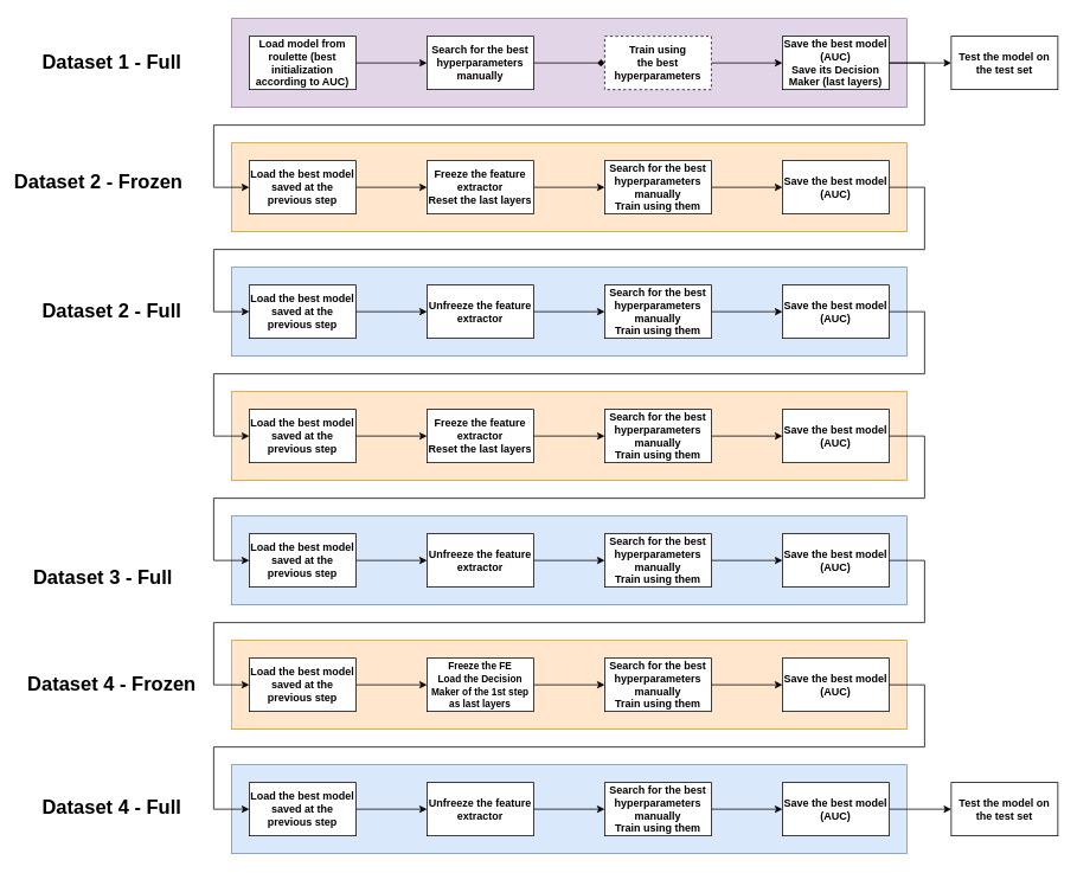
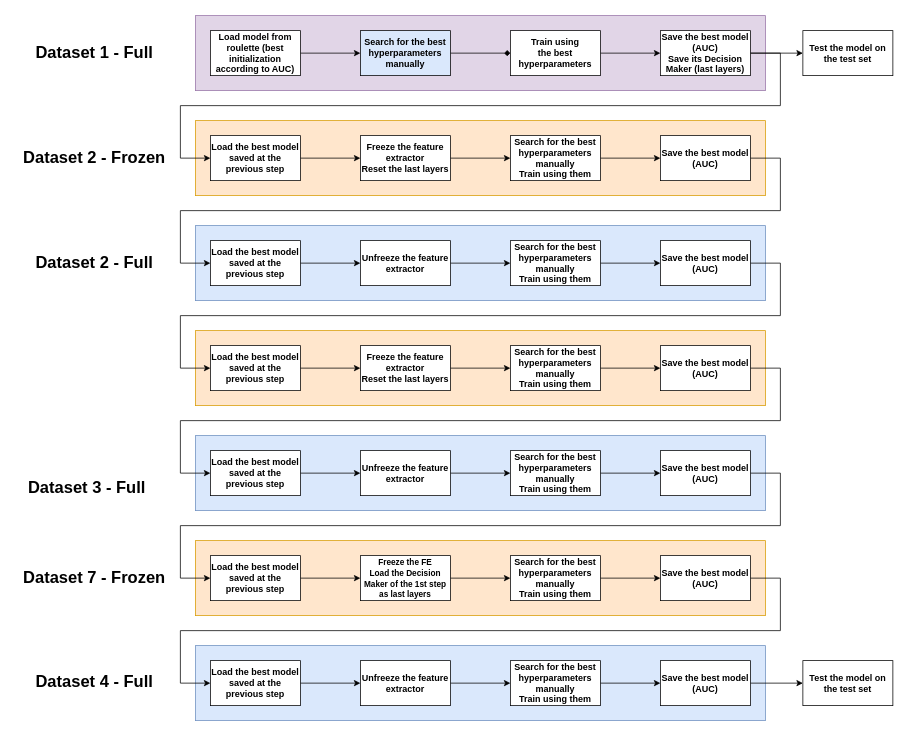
  <mxCell id="0" />
  <mxCell id="1" parent="0" />
  <mxCell id="2" value="" style="rounded=0;whiteSpace=wrap;html=1;fillColor=#ffe6cc;strokeColor=#d79b00;" parent="1" vertex="1"><mxGeometry y="160" width="760" height="100" as="geometry" x="260" /></mxCell>
  <mxCell id="3" value="" style="rounded=0;whiteSpace=wrap;html=1;fillColor=#ffe6cc;strokeColor=#d79b00;" parent="1" vertex="1"><mxGeometry y="720" width="760" height="100" as="geometry" x="260" /></mxCell>
  <mxCell id="4" value="" style="rounded=0;whiteSpace=wrap;html=1;fillColor=#ffe6cc;strokeColor=#d79b00;" parent="1" vertex="1"><mxGeometry y="440" width="760" height="100" as="geometry" x="260" /></mxCell>
  <mxCell id="5" value="" style="rounded=0;whiteSpace=wrap;html=1;fillColor=#dae8fc;strokeColor=#6c8ebf;" parent="1" vertex="1"><mxGeometry y="300" width="760" height="100" as="geometry" x="260" /></mxCell>
  <mxCell id="6" style="edgeStyle=orthogonalEdgeStyle;rounded=0;orthogonalLoop=1;jettySize=auto;html=1;exitX=1;exitY=0.5;exitDx=0;exitDy=0;entryX=0;entryY=0.5;entryDx=0;entryDy=0;" parent="1" source="23" target="25" edge="1"><mxGeometry relative="1" as="geometry"><Array as="points"><mxPoint x="1040" y="210" /><mxPoint x="1040" y="280" /><mxPoint x="240" y="280" /><mxPoint x="240" y="350" /></Array></mxGeometry></mxCell>
  <mxCell id="7" value="" style="rounded=0;whiteSpace=wrap;html=1;fillColor=#e1d5e7;strokeColor=#9673a6;" parent="1" vertex="1"><mxGeometry width="760" height="100" as="geometry" x="260" y="20" /></mxCell>
  <mxCell id="8" value="" style="edgeStyle=orthogonalEdgeStyle;rounded=0;orthogonalLoop=1;jettySize=auto;html=1;" parent="1" source="9" target="11" edge="1"><mxGeometry relative="1" as="geometry" /></mxCell>
  <mxCell id="9" value="Load model from roulette (best initialization according to AUC)" style="rounded=0;whiteSpace=wrap;html=1;fontStyle=1" parent="1" vertex="1"><mxGeometry x="280" y="40" width="120" height="60" as="geometry" /></mxCell>
  <mxCell id="10" value="" style="edgeStyle=orthogonalEdgeStyle;rounded=0;orthogonalLoop=1;jettySize=auto;html=1;endArrow=diamond;" parent="1" source="11" target="13" edge="1"><mxGeometry relative="1" as="geometry" /></mxCell>
- <mxCell id="11" value="Search for the best hyperparameters manually" style="rounded=0;whiteSpace=wrap;html=1;fontStyle=1" parent="1" vertex="1"><mxGeometry x="480" y="40" width="120" height="60" as="geometry" /></mxCell>
+ <mxCell id="11" value="Search for the best hyperparameters manually" style="rounded=0;whiteSpace=wrap;html=1;fontStyle=1;fillColor=#dae8fc;" parent="1" vertex="1"><mxGeometry x="480" y="40" width="120" height="60" as="geometry" /></mxCell>
  <mxCell id="12" value="" style="edgeStyle=orthogonalEdgeStyle;rounded=0;orthogonalLoop=1;jettySize=auto;html=1;" parent="1" source="13" target="16" edge="1"><mxGeometry relative="1" as="geometry" /></mxCell>
- <mxCell id="13" value="Train using&lt;br&gt;the best hyperparameters" style="rounded=0;whiteSpace=wrap;html=1;fontStyle=1;dashed=1;" parent="1" vertex="1"><mxGeometry x="680" y="40" width="120" height="60" as="geometry" /></mxCell>
+ <mxCell id="13" value="Train using&lt;br&gt;the best hyperparameters" style="rounded=0;whiteSpace=wrap;html=1;fontStyle=1" parent="1" vertex="1"><mxGeometry x="680" y="40" width="120" height="60" as="geometry" /></mxCell>
  <mxCell id="14" style="edgeStyle=orthogonalEdgeStyle;rounded=0;orthogonalLoop=1;jettySize=auto;html=1;exitX=1;exitY=0.5;exitDx=0;exitDy=0;entryX=0;entryY=0.5;entryDx=0;entryDy=0;" parent="1" source="16" target="18" edge="1"><mxGeometry relative="1" as="geometry"><Array as="points"><mxPoint x="1040" y="70" /><mxPoint x="1040" y="140" /><mxPoint x="240" y="140" /><mxPoint x="240" y="210" /></Array></mxGeometry></mxCell>
  <mxCell id="15" style="edgeStyle=orthogonalEdgeStyle;rounded=0;orthogonalLoop=1;jettySize=auto;html=1;exitX=1;exitY=0.5;exitDx=0;exitDy=0;entryX=0;entryY=0.5;entryDx=0;entryDy=0;" parent="1" source="16" target="73" edge="1"><mxGeometry relative="1" as="geometry" /></mxCell>
  <mxCell id="16" value="Save the best model&lt;br style=&quot;font-size: 4px&quot;&gt;(AUC)&lt;br&gt;Save its Decision Maker (last layers)" style="rounded=0;whiteSpace=wrap;html=1;fontStyle=1" parent="1" vertex="1"><mxGeometry x="880" y="40" width="120" height="60" as="geometry" /></mxCell>
  <mxCell id="17" value="" style="edgeStyle=orthogonalEdgeStyle;rounded=0;orthogonalLoop=1;jettySize=auto;html=1;" parent="1" source="18" target="20" edge="1"><mxGeometry relative="1" as="geometry" /></mxCell>
  <mxCell id="18" value="Load the best model saved at the previous step" style="rounded=0;whiteSpace=wrap;html=1;fontStyle=1" parent="1" vertex="1"><mxGeometry x="280" y="180" width="120" height="60" as="geometry" /></mxCell>
  <mxCell id="19" value="" style="edgeStyle=orthogonalEdgeStyle;rounded=0;orthogonalLoop=1;jettySize=auto;html=1;" parent="1" source="20" target="22" edge="1"><mxGeometry relative="1" as="geometry" /></mxCell>
  <mxCell id="20" value="Freeze the feature extractor&lt;br&gt;Reset the last layers" style="rounded=0;whiteSpace=wrap;html=1;fontStyle=1" parent="1" vertex="1"><mxGeometry x="480" y="180" width="120" height="60" as="geometry" /></mxCell>
  <mxCell id="21" value="" style="edgeStyle=orthogonalEdgeStyle;rounded=0;orthogonalLoop=1;jettySize=auto;html=1;" parent="1" source="22" target="23" edge="1"><mxGeometry relative="1" as="geometry" /></mxCell>
  <mxCell id="22" value="Search for the best hyperparameters&lt;br&gt;manually&lt;br&gt;Train using them" style="rounded=0;whiteSpace=wrap;html=1;fontStyle=1" parent="1" vertex="1"><mxGeometry x="680" y="180" width="120" height="60" as="geometry" /></mxCell>
  <mxCell id="23" value="Save the best model&lt;br&gt;(AUC)" style="rounded=0;whiteSpace=wrap;html=1;fontStyle=1" parent="1" vertex="1"><mxGeometry x="880" y="180" width="120" height="60" as="geometry" /></mxCell>
  <mxCell id="24" value="" style="edgeStyle=orthogonalEdgeStyle;rounded=0;orthogonalLoop=1;jettySize=auto;html=1;" parent="1" source="25" target="27" edge="1"><mxGeometry relative="1" as="geometry" /></mxCell>
  <mxCell id="25" value="&lt;span style=&quot;white-space: normal&quot;&gt;Load the best model saved at the previous step&lt;/span&gt;" style="rounded=0;whiteSpace=wrap;html=1;fontStyle=1" parent="1" vertex="1"><mxGeometry x="280" y="320" width="120" height="60" as="geometry" /></mxCell>
  <mxCell id="26" value="" style="edgeStyle=orthogonalEdgeStyle;rounded=0;orthogonalLoop=1;jettySize=auto;html=1;" parent="1" source="27" target="29" edge="1"><mxGeometry relative="1" as="geometry" /></mxCell>
  <mxCell id="27" value="Unfreeze the feature extractor" style="rounded=0;whiteSpace=wrap;html=1;fontStyle=1" parent="1" vertex="1"><mxGeometry x="480" y="320" width="120" height="60" as="geometry" /></mxCell>
  <mxCell id="28" value="" style="edgeStyle=orthogonalEdgeStyle;rounded=0;orthogonalLoop=1;jettySize=auto;html=1;" parent="1" source="29" target="31" edge="1"><mxGeometry relative="1" as="geometry" /></mxCell>
  <mxCell id="29" value="Search for the best hyperparameters&lt;br&gt;manually&lt;br&gt;Train using them" style="rounded=0;whiteSpace=wrap;html=1;fontStyle=1" parent="1" vertex="1"><mxGeometry x="680" y="320" width="120" height="60" as="geometry" /></mxCell>
  <mxCell id="30" style="edgeStyle=orthogonalEdgeStyle;rounded=0;orthogonalLoop=1;jettySize=auto;html=1;exitX=1;exitY=0.5;exitDx=0;exitDy=0;" parent="1" source="31" target="34" edge="1"><mxGeometry relative="1" as="geometry"><Array as="points"><mxPoint x="1040" y="350" /><mxPoint x="1040" y="420" /><mxPoint x="240" y="420" /><mxPoint x="240" y="490" /></Array></mxGeometry></mxCell>
  <mxCell id="31" value="Save the best model&lt;br&gt;(AUC)" style="rounded=0;whiteSpace=wrap;html=1;fontStyle=1" parent="1" vertex="1"><mxGeometry x="880" y="320" width="120" height="60" as="geometry" /></mxCell>
  <mxCell id="32" value="" style="rounded=0;whiteSpace=wrap;html=1;fillColor=#dae8fc;strokeColor=#6c8ebf;" parent="1" vertex="1"><mxGeometry y="580" width="760" height="100" as="geometry" x="260" /></mxCell>
  <mxCell id="33" value="" style="edgeStyle=orthogonalEdgeStyle;rounded=0;orthogonalLoop=1;jettySize=auto;html=1;" parent="1" source="34" target="36" edge="1"><mxGeometry relative="1" as="geometry" /></mxCell>
  <mxCell id="34" value="&lt;span style=&quot;white-space: normal&quot;&gt;Load the best model saved at the previous step&lt;/span&gt;" style="rounded=0;whiteSpace=wrap;html=1;fontStyle=1" parent="1" vertex="1"><mxGeometry x="280" y="460" width="120" height="60" as="geometry" /></mxCell>
  <mxCell id="35" value="" style="edgeStyle=orthogonalEdgeStyle;rounded=0;orthogonalLoop=1;jettySize=auto;html=1;" parent="1" source="36" target="38" edge="1"><mxGeometry relative="1" as="geometry" /></mxCell>
  <mxCell id="36" value="&lt;span style=&quot;white-space: normal&quot;&gt;Freeze the feature extractor&lt;/span&gt;&lt;br style=&quot;white-space: normal&quot;&gt;&lt;span style=&quot;white-space: normal&quot;&gt;Reset the last layers&lt;/span&gt;" style="rounded=0;whiteSpace=wrap;html=1;fontStyle=1" parent="1" vertex="1"><mxGeometry x="480" y="460" width="120" height="60" as="geometry" /></mxCell>
  <mxCell id="37" value="" style="edgeStyle=orthogonalEdgeStyle;rounded=0;orthogonalLoop=1;jettySize=auto;html=1;" parent="1" source="38" target="40" edge="1"><mxGeometry relative="1" as="geometry" /></mxCell>
  <mxCell id="38" value="Search for the best hyperparameters&lt;br&gt;manually&lt;br&gt;Train using them" style="rounded=0;whiteSpace=wrap;html=1;fontStyle=1" parent="1" vertex="1"><mxGeometry x="680" y="460" width="120" height="60" as="geometry" /></mxCell>
  <mxCell id="39" style="edgeStyle=orthogonalEdgeStyle;rounded=0;orthogonalLoop=1;jettySize=auto;html=1;exitX=1;exitY=0.5;exitDx=0;exitDy=0;entryX=0;entryY=0.5;entryDx=0;entryDy=0;" parent="1" source="40" target="42" edge="1"><mxGeometry relative="1" as="geometry"><Array as="points"><mxPoint x="1040" y="490" /><mxPoint x="1040" y="560" /><mxPoint x="240" y="560" /><mxPoint x="240" y="630" /></Array></mxGeometry></mxCell>
  <mxCell id="40" value="Save the best model&lt;br&gt;(AUC)" style="rounded=0;whiteSpace=wrap;html=1;fontStyle=1" parent="1" vertex="1"><mxGeometry x="880" y="460" width="120" height="60" as="geometry" /></mxCell>
  <mxCell id="41" value="" style="edgeStyle=orthogonalEdgeStyle;rounded=0;orthogonalLoop=1;jettySize=auto;html=1;" parent="1" source="42" target="44" edge="1"><mxGeometry relative="1" as="geometry" /></mxCell>
  <mxCell id="42" value="&lt;span style=&quot;white-space: normal&quot;&gt;Load the best model saved at the previous step&lt;/span&gt;" style="rounded=0;whiteSpace=wrap;html=1;fontStyle=1" parent="1" vertex="1"><mxGeometry x="280" y="600" width="120" height="60" as="geometry" /></mxCell>
  <mxCell id="43" value="" style="edgeStyle=orthogonalEdgeStyle;rounded=0;orthogonalLoop=1;jettySize=auto;html=1;" parent="1" source="44" target="46" edge="1"><mxGeometry relative="1" as="geometry" /></mxCell>
  <mxCell id="44" value="Unfreeze the feature extractor" style="rounded=0;whiteSpace=wrap;html=1;fontStyle=1" parent="1" vertex="1"><mxGeometry x="480" y="600" width="120" height="60" as="geometry" /></mxCell>
  <mxCell id="45" value="" style="edgeStyle=orthogonalEdgeStyle;rounded=0;orthogonalLoop=1;jettySize=auto;html=1;" parent="1" source="46" target="48" edge="1"><mxGeometry relative="1" as="geometry" /></mxCell>
  <mxCell id="46" value="Search for the best hyperparameters&lt;br&gt;manually&lt;br&gt;Train using them" style="rounded=0;whiteSpace=wrap;html=1;fontStyle=1" parent="1" vertex="1"><mxGeometry x="680" y="600" width="120" height="60" as="geometry" /></mxCell>
  <mxCell id="47" style="edgeStyle=orthogonalEdgeStyle;rounded=0;orthogonalLoop=1;jettySize=auto;html=1;exitX=1;exitY=0.5;exitDx=0;exitDy=0;entryX=0;entryY=0.5;entryDx=0;entryDy=0;" parent="1" source="48" target="52" edge="1"><mxGeometry relative="1" as="geometry"><Array as="points"><mxPoint x="1040" y="630" /><mxPoint x="1040" y="700" /><mxPoint x="240" y="700" /><mxPoint x="240" y="770" /></Array></mxGeometry></mxCell>
  <mxCell id="48" value="Save the best model&lt;br&gt;(AUC)" style="rounded=0;whiteSpace=wrap;html=1;fontStyle=1" parent="1" vertex="1"><mxGeometry x="880" y="600" width="120" height="60" as="geometry" /></mxCell>
  <mxCell id="49" value="" style="rounded=0;whiteSpace=wrap;html=1;fillColor=#dae8fc;strokeColor=#6c8ebf;" parent="1" vertex="1"><mxGeometry y="860" width="760" height="100" as="geometry" x="260" /></mxCell>
  <mxCell id="50" style="edgeStyle=orthogonalEdgeStyle;rounded=0;orthogonalLoop=1;jettySize=auto;html=1;exitX=1;exitY=0.5;exitDx=0;exitDy=0;entryX=0;entryY=0.5;entryDx=0;entryDy=0;" parent="1" source="57" target="59" edge="1"><mxGeometry relative="1" as="geometry"><Array as="points"><mxPoint x="1040" y="770" /><mxPoint x="1040" y="840" /><mxPoint x="240" y="840" /><mxPoint x="240" y="910" /></Array></mxGeometry></mxCell>
  <mxCell id="51" value="" style="edgeStyle=orthogonalEdgeStyle;rounded=0;orthogonalLoop=1;jettySize=auto;html=1;" parent="1" source="52" target="54" edge="1"><mxGeometry relative="1" as="geometry" /></mxCell>
  <mxCell id="52" value="&lt;span style=&quot;white-space: normal&quot;&gt;Load the best model saved at the previous step&lt;/span&gt;" style="rounded=0;whiteSpace=wrap;html=1;fontStyle=1" parent="1" vertex="1"><mxGeometry x="280" y="740" width="120" height="60" as="geometry" /></mxCell>
  <mxCell id="53" value="" style="edgeStyle=orthogonalEdgeStyle;rounded=0;orthogonalLoop=1;jettySize=auto;html=1;" parent="1" source="54" target="56" edge="1"><mxGeometry relative="1" as="geometry" /></mxCell>
  <mxCell id="54" value="&lt;font style=&quot;font-size: 11px&quot;&gt;&lt;span style=&quot;white-space: normal&quot;&gt;Freeze the FE&lt;br&gt;&lt;/span&gt;&lt;span style=&quot;white-space: normal&quot;&gt;Load the Decision Maker of the 1&lt;font&gt;st&amp;nbsp;&lt;/font&gt;&lt;/span&gt;&lt;span style=&quot;white-space: normal&quot;&gt;step as last layers&lt;/span&gt;&lt;/font&gt;" style="rounded=0;whiteSpace=wrap;html=1;fontStyle=1" parent="1" vertex="1"><mxGeometry x="480" y="740" width="120" height="60" as="geometry" /></mxCell>
  <mxCell id="55" value="" style="edgeStyle=orthogonalEdgeStyle;rounded=0;orthogonalLoop=1;jettySize=auto;html=1;" parent="1" source="56" target="57" edge="1"><mxGeometry relative="1" as="geometry" /></mxCell>
  <mxCell id="56" value="Search for the best hyperparameters&lt;br&gt;manually&lt;br&gt;Train using them" style="rounded=0;whiteSpace=wrap;html=1;fontStyle=1" parent="1" vertex="1"><mxGeometry x="680" y="740" width="120" height="60" as="geometry" /></mxCell>
  <mxCell id="57" value="Save the best model&lt;br&gt;(AUC)" style="rounded=0;whiteSpace=wrap;html=1;fontStyle=1" parent="1" vertex="1"><mxGeometry x="880" y="740" width="120" height="60" as="geometry" /></mxCell>
  <mxCell id="58" value="" style="edgeStyle=orthogonalEdgeStyle;rounded=0;orthogonalLoop=1;jettySize=auto;html=1;" parent="1" source="59" target="61" edge="1"><mxGeometry relative="1" as="geometry" /></mxCell>
  <mxCell id="59" value="&lt;span style=&quot;white-space: normal&quot;&gt;Load the best model saved at the previous step&lt;/span&gt;" style="rounded=0;whiteSpace=wrap;html=1;fontStyle=1" parent="1" vertex="1"><mxGeometry x="280" y="880" width="120" height="60" as="geometry" /></mxCell>
  <mxCell id="60" value="" style="edgeStyle=orthogonalEdgeStyle;rounded=0;orthogonalLoop=1;jettySize=auto;html=1;" parent="1" source="61" target="63" edge="1"><mxGeometry relative="1" as="geometry" /></mxCell>
  <mxCell id="61" value="&lt;span style=&quot;white-space: normal&quot;&gt;Unfreeze the feature extractor&lt;/span&gt;" style="rounded=0;whiteSpace=wrap;html=1;fontStyle=1" parent="1" vertex="1"><mxGeometry x="480" y="880" width="120" height="60" as="geometry" /></mxCell>
  <mxCell id="62" value="" style="edgeStyle=orthogonalEdgeStyle;rounded=0;orthogonalLoop=1;jettySize=auto;html=1;" parent="1" source="63" target="65" edge="1"><mxGeometry relative="1" as="geometry" /></mxCell>
  <mxCell id="63" value="Search for the best hyperparameters&lt;br&gt;manually&lt;br&gt;Train using them" style="rounded=0;whiteSpace=wrap;html=1;fontStyle=1" parent="1" vertex="1"><mxGeometry x="680" y="880" width="120" height="60" as="geometry" /></mxCell>
  <mxCell id="64" value="" style="edgeStyle=orthogonalEdgeStyle;rounded=0;orthogonalLoop=1;jettySize=auto;html=1;" parent="1" source="65" target="66" edge="1"><mxGeometry relative="1" as="geometry" /></mxCell>
  <mxCell id="65" value="Save the best model&lt;br&gt;(AUC)" style="rounded=0;whiteSpace=wrap;html=1;fontStyle=1" parent="1" vertex="1"><mxGeometry x="880" y="880" width="120" height="60" as="geometry" /></mxCell>
  <mxCell id="66" value="Test the model on the test set" style="rounded=0;whiteSpace=wrap;html=1;fontStyle=1" parent="1" vertex="1"><mxGeometry x="1070" y="880" width="120" height="60" as="geometry" /></mxCell>
  <mxCell id="67" value="&lt;font style=&quot;font-size: 22px&quot;&gt;&lt;b&gt;Dataset 1 - Full&lt;/b&gt;&lt;/font&gt;" style="text;html=1;align=center;verticalAlign=middle;resizable=0;points=[];autosize=1;" parent="1" vertex="1"><mxGeometry x="40" y="60" width="170" height="20" as="geometry" /></mxCell>
- <mxCell id="68" value="&lt;font style=&quot;font-size: 22px&quot;&gt;&lt;b&gt;Dataset 2 - Frozen&lt;/b&gt;&lt;/font&gt;" style="text;html=1;align=center;verticalAlign=middle;resizable=0;points=[];autosize=1;" parent="1" vertex="1"><mxGeometry x="5" y="195" width="210" height="20" as="geometry" /></mxCell>
- <mxCell id="69" value="&lt;font style=&quot;font-size: 22px&quot;&gt;&lt;b&gt;Dataset 4 - Frozen&lt;/b&gt;&lt;/font&gt;" style="text;html=1;align=center;verticalAlign=middle;resizable=0;points=[];autosize=1;" parent="1" vertex="1"><mxGeometry x="20" y="760" width="210" height="20" as="geometry" /></mxCell>
+ <mxCell id="68" value="&lt;font style=&quot;font-size: 22px&quot;&gt;&lt;b&gt;Dataset 2 - Frozen&lt;/b&gt;&lt;/font&gt;" style="text;html=1;align=center;verticalAlign=middle;resizable=0;points=[];autosize=1;" parent="1" vertex="1"><mxGeometry x="20" y="200" width="210" height="20" as="geometry" /></mxCell>
+ <mxCell id="69" value="&lt;font style=&quot;font-size: 22px&quot;&gt;&lt;b&gt;Dataset 7 - Frozen&lt;/b&gt;&lt;/font&gt;" style="text;html=1;align=center;verticalAlign=middle;resizable=0;points=[];autosize=1;" parent="1" vertex="1"><mxGeometry x="20" y="760" width="210" height="20" as="geometry" /></mxCell>
  <mxCell id="70" value="&lt;font style=&quot;font-size: 22px&quot;&gt;&lt;b&gt;Dataset 2 - Full&lt;/b&gt;&lt;/font&gt;" style="text;html=1;align=center;verticalAlign=middle;resizable=0;points=[];autosize=1;" parent="1" vertex="1"><mxGeometry x="40" y="340" width="170" height="20" as="geometry" /></mxCell>
  <mxCell id="71" value="&lt;font style=&quot;font-size: 22px&quot;&gt;&lt;b&gt;Dataset 3 - Full&lt;/b&gt;&lt;/font&gt;" style="text;html=1;align=center;verticalAlign=middle;resizable=0;points=[];autosize=1;" parent="1" vertex="1"><mxGeometry x="30" y="640" width="170" height="20" as="geometry" /></mxCell>
  <mxCell id="72" value="&lt;font style=&quot;font-size: 22px&quot;&gt;&lt;b&gt;Dataset 4 - Full&lt;/b&gt;&lt;/font&gt;" style="text;html=1;align=center;verticalAlign=middle;resizable=0;points=[];autosize=1;" parent="1" vertex="1"><mxGeometry x="40" y="899" width="170" height="20" as="geometry" /></mxCell>
  <mxCell id="73" value="Test the model on the test set" style="rounded=0;whiteSpace=wrap;html=1;fontStyle=1" parent="1" vertex="1"><mxGeometry x="1070" y="40" width="120" height="60" as="geometry" /></mxCell>
